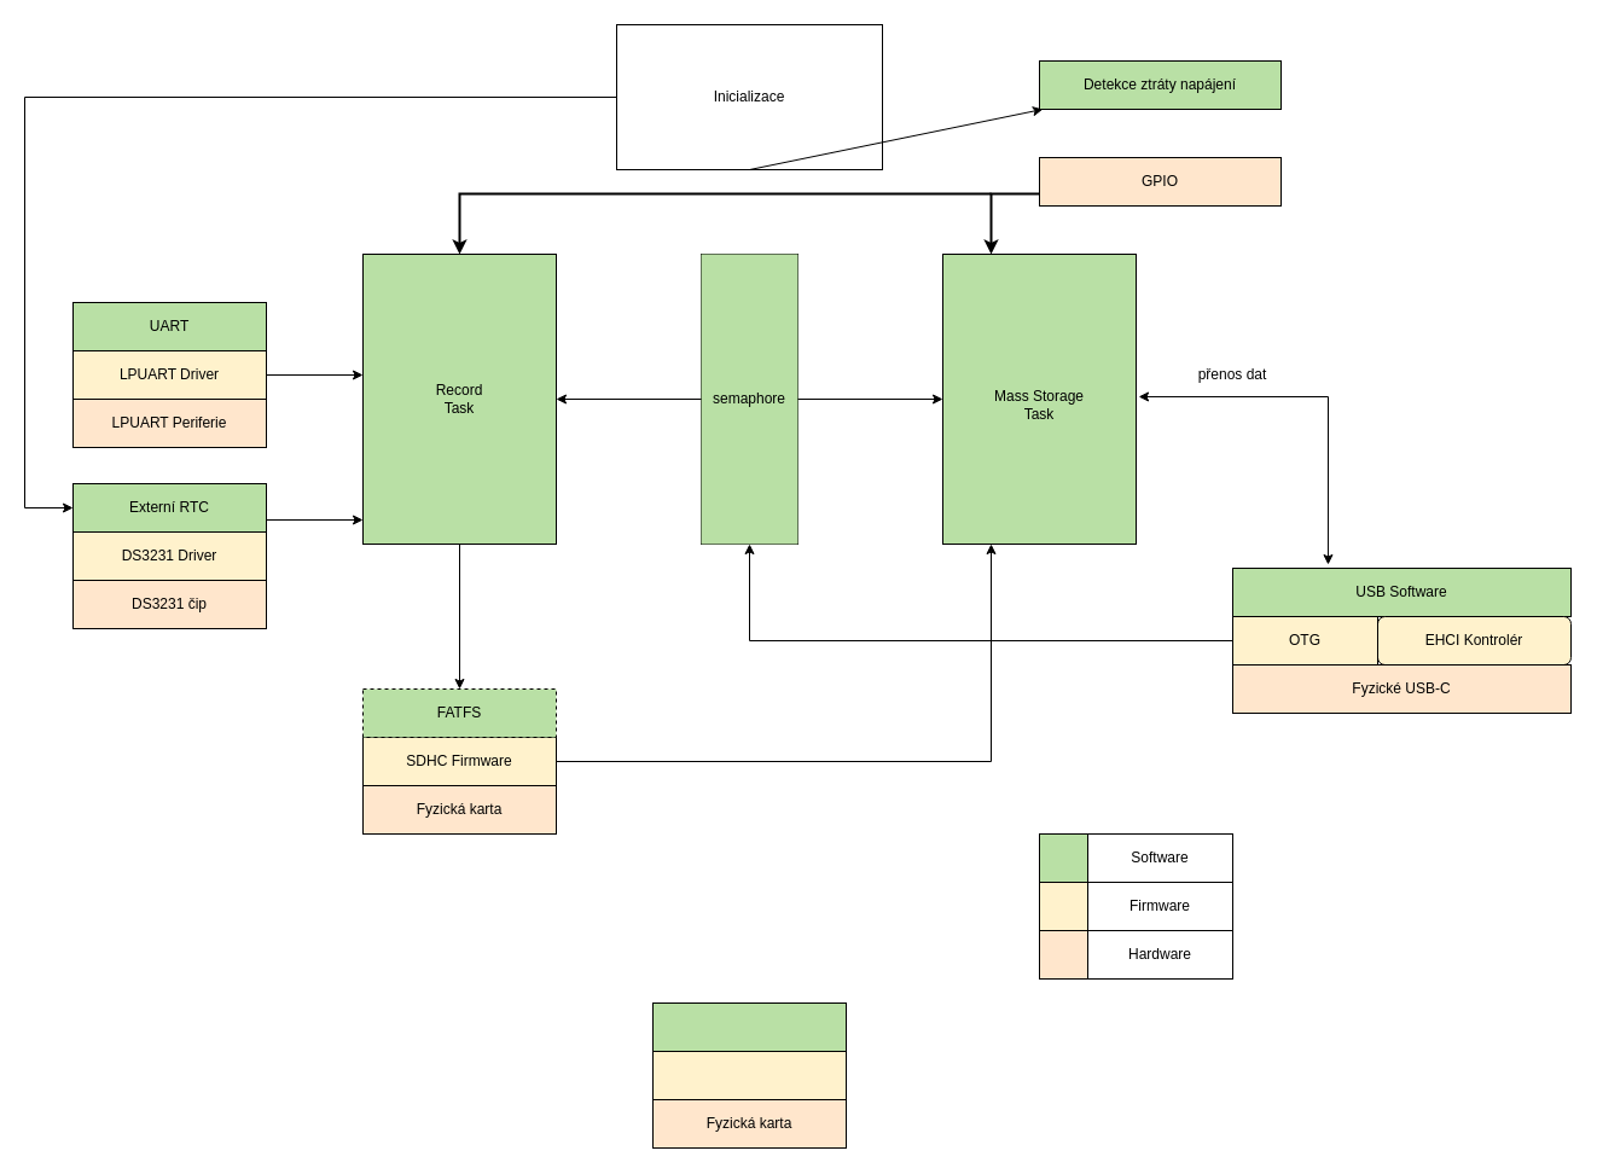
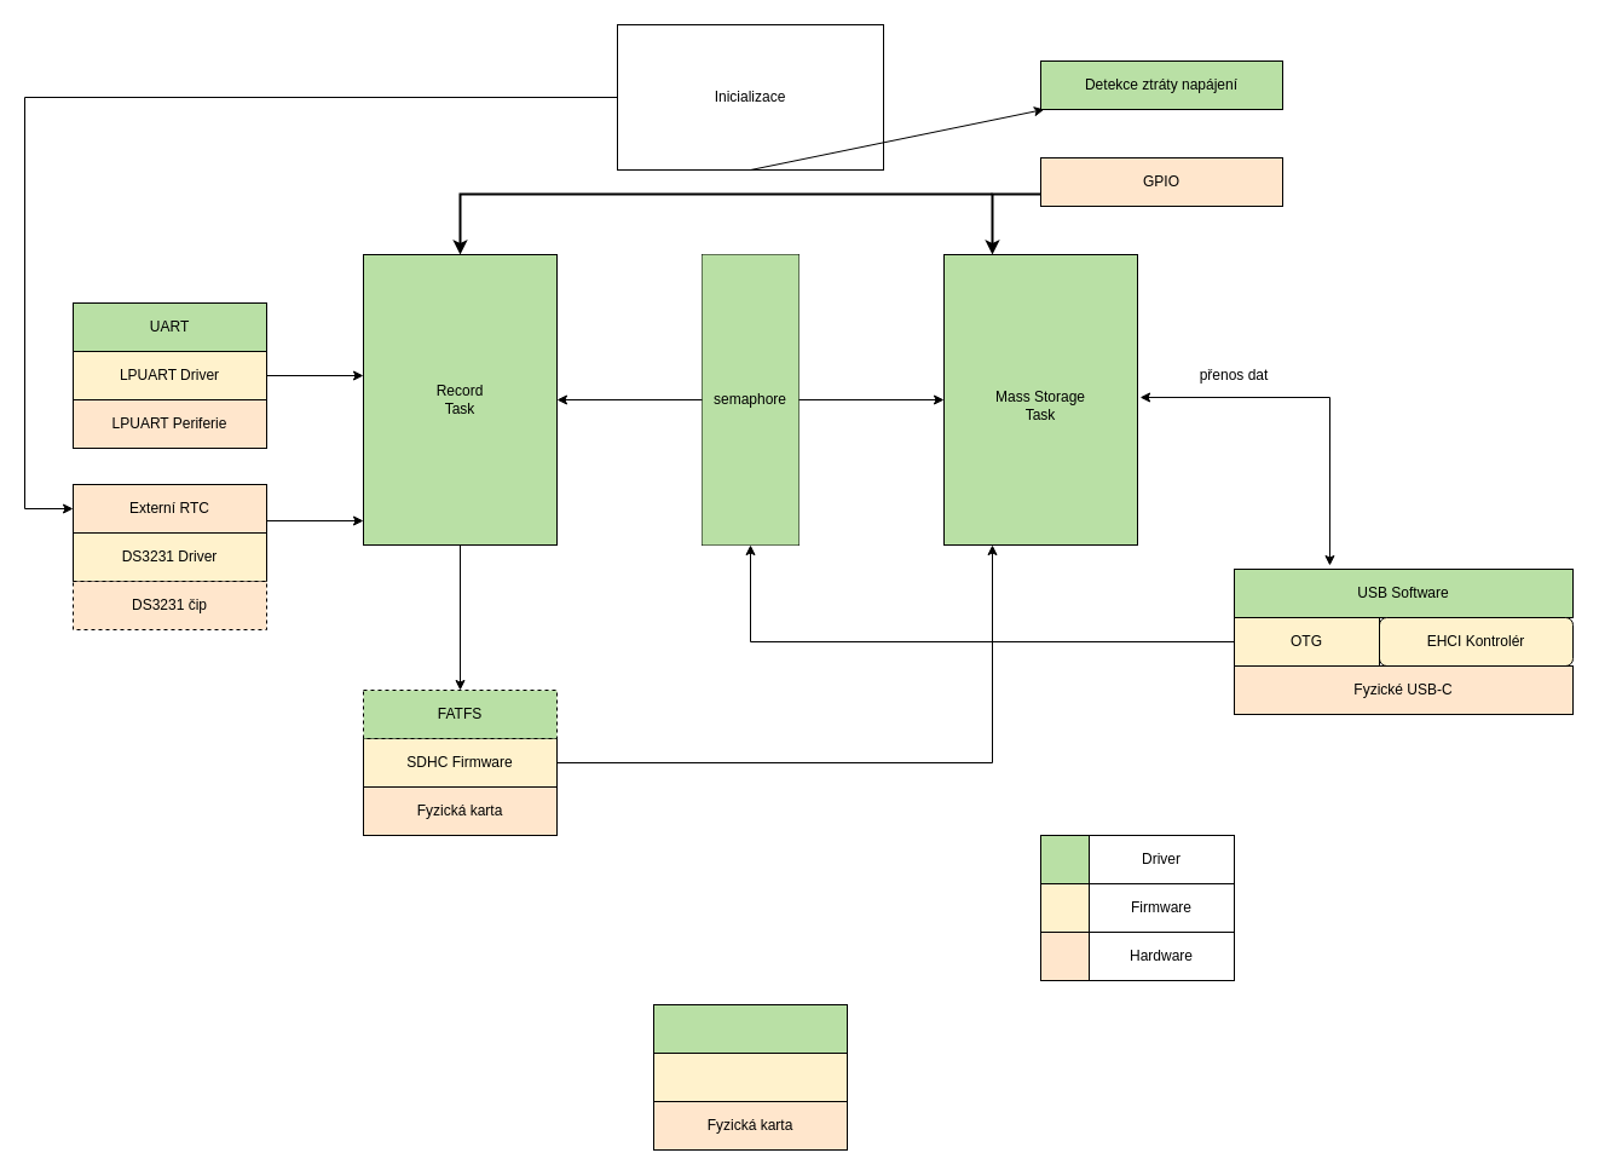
  <mxCell id="0" />
  <mxCell id="1" parent="0" />
  <mxCell id="2" value="" style="rounded=0;whiteSpace=wrap;html=1;" vertex="1" parent="1"><mxGeometry x="580" y="210" width="80" height="240" as="geometry" /></mxCell>
  <mxCell id="3" value="" style="rounded=0;whiteSpace=wrap;html=1;fillColor=#B9E0A5;" vertex="1" parent="1"><mxGeometry x="300" y="210" width="160" height="240" as="geometry" /></mxCell>
  <mxCell id="4" value="" style="rounded=0;whiteSpace=wrap;html=1;fillColor=#B9E0A5;" vertex="1" parent="1"><mxGeometry x="780" y="210" width="160" height="240" as="geometry" /></mxCell>
  <mxCell id="5" value="Mass Storage&lt;div&gt;Task&lt;/div&gt;" style="text;html=1;align=center;verticalAlign=middle;whiteSpace=wrap;rounded=0;" vertex="1" parent="1"><mxGeometry x="780" y="290" width="160" height="90" as="geometry" /></mxCell>
  <mxCell id="6" value="Record&lt;div&gt;Task&lt;/div&gt;" style="text;html=1;align=center;verticalAlign=middle;whiteSpace=wrap;rounded=0;" vertex="1" parent="1"><mxGeometry x="300" y="285" width="160" height="90" as="geometry" /></mxCell>
  <mxCell id="7" value="semaphore" style="text;html=1;align=center;verticalAlign=middle;whiteSpace=wrap;rounded=0;fillColor=#B9E0A5;" vertex="1" parent="1"><mxGeometry x="580" y="210" width="80" height="240" as="geometry" /></mxCell>
  <mxCell id="8" value="" style="rounded=0;whiteSpace=wrap;html=1;fillColor=#B9E0A5;strokeColor=light-dark(#000000, #446e2c);" vertex="1" parent="1"><mxGeometry x="540" y="830" width="160" height="40" as="geometry" /></mxCell>
  <mxCell id="9" value="Fyzická karta" style="rounded=0;whiteSpace=wrap;html=1;fillColor=#ffe6cc;strokeColor=light-dark(#000000, #996500);" vertex="1" parent="1"><mxGeometry x="540" y="910" width="160" height="40" as="geometry" /></mxCell>
  <mxCell id="10" value="" style="group" vertex="1" connectable="0" parent="1"><mxGeometry x="860" y="690" width="160" height="120" as="geometry" /></mxCell>
  <mxCell id="11" value="" style="rounded=0;whiteSpace=wrap;html=1;strokeColor=#000000;fillColor=#B9E0A5;" vertex="1" parent="10"><mxGeometry width="40" height="40" as="geometry" /></mxCell>
  <mxCell id="12" value="" style="rounded=0;whiteSpace=wrap;html=1;fillColor=#ffe6cc;strokeColor=#000000;" vertex="1" parent="10"><mxGeometry y="80" width="40" height="40" as="geometry" /></mxCell>
  <mxCell id="13" value="" style="rounded=0;whiteSpace=wrap;html=1;fillColor=#fff2cc;strokeColor=#000000;" vertex="1" parent="10"><mxGeometry y="40" width="40" height="40" as="geometry" /></mxCell>
- <mxCell id="14" value="Software" style="text;html=1;align=center;verticalAlign=middle;whiteSpace=wrap;rounded=0;strokeColor=default;" vertex="1" parent="10"><mxGeometry x="40" width="120" height="40" as="geometry" /></mxCell>
+ <mxCell id="14" value="Driver" style="text;html=1;align=center;verticalAlign=middle;whiteSpace=wrap;rounded=0;strokeColor=default;" vertex="1" parent="10"><mxGeometry x="40" width="120" height="40" as="geometry" /></mxCell>
  <mxCell id="15" value="Firmware" style="text;html=1;align=center;verticalAlign=middle;whiteSpace=wrap;rounded=0;strokeColor=default;" vertex="1" parent="10"><mxGeometry x="40" y="40" width="120" height="40" as="geometry" /></mxCell>
  <mxCell id="16" value="Hardware" style="text;html=1;align=center;verticalAlign=middle;whiteSpace=wrap;rounded=0;strokeColor=default;" vertex="1" parent="10"><mxGeometry x="40" y="80" width="120" height="40" as="geometry" /></mxCell>
  <mxCell id="17" value="" style="rounded=0;whiteSpace=wrap;html=1;fillColor=#fff2cc;strokeColor=light-dark(#000000, #6d5100);" vertex="1" parent="1"><mxGeometry x="540" y="870" width="160" height="40" as="geometry" /></mxCell>
  <mxCell id="18" value="" style="group" vertex="1" connectable="0" parent="1"><mxGeometry x="300" y="570" width="160" height="120" as="geometry" /></mxCell>
  <mxCell id="19" value="SDHC Firmware" style="rounded=0;whiteSpace=wrap;html=1;fillColor=#fff2cc;strokeColor=light-dark(#000000, #6d5100);" vertex="1" parent="18"><mxGeometry y="40" width="160" height="40" as="geometry" /></mxCell>
  <mxCell id="20" value="Fyzická karta" style="rounded=0;whiteSpace=wrap;html=1;fillColor=#ffe6cc;strokeColor=light-dark(#000000, #996500);" vertex="1" parent="18"><mxGeometry y="80" width="160" height="40" as="geometry" /></mxCell>
  <mxCell id="21" value="FATFS" style="rounded=0;whiteSpace=wrap;html=1;fillColor=#B9E0A5;strokeColor=light-dark(#000000, #446e2c);dashed=1;" vertex="1" parent="18"><mxGeometry width="160" height="40" as="geometry" /></mxCell>
  <mxCell id="22" value="" style="endArrow=classic;html=1;rounded=0;exitX=0.5;exitY=1;exitDx=0;exitDy=0;entryX=0.5;entryY=0;entryDx=0;entryDy=0;" edge="1" parent="1" source="3" target="21"><mxGeometry width="50" height="50" relative="1" as="geometry"><mxPoint x="610" y="460" as="sourcePoint" /><mxPoint x="660" y="410" as="targetPoint" /></mxGeometry></mxCell>
  <mxCell id="23" value="" style="endArrow=classic;html=1;rounded=0;exitX=1;exitY=0.5;exitDx=0;exitDy=0;entryX=0.25;entryY=1;entryDx=0;entryDy=0;" edge="1" parent="1" source="19" target="4"><mxGeometry width="50" height="50" relative="1" as="geometry"><mxPoint x="610" y="560" as="sourcePoint" /><mxPoint x="660" y="510" as="targetPoint" /><Array as="points"><mxPoint x="820" y="630" /></Array></mxGeometry></mxCell>
  <mxCell id="24" value="" style="group" vertex="1" connectable="0" parent="1"><mxGeometry x="60" y="250" width="240" height="120" as="geometry" /></mxCell>
  <mxCell id="25" value="" style="group" vertex="1" connectable="0" parent="24"><mxGeometry width="160" height="120" as="geometry" /></mxCell>
  <mxCell id="26" value="" style="rounded=0;whiteSpace=wrap;html=1;fillColor=#B9E0A5;strokeColor=light-dark(#000000, #446e2c);" vertex="1" parent="25"><mxGeometry width="160" height="40" as="geometry" /></mxCell>
  <mxCell id="27" value="UART" style="text;html=1;align=center;verticalAlign=middle;whiteSpace=wrap;rounded=0;" vertex="1" parent="25"><mxGeometry width="160" height="40" as="geometry" /></mxCell>
  <mxCell id="28" value="LPUART Driver" style="rounded=0;whiteSpace=wrap;html=1;fillColor=#fff2cc;strokeColor=light-dark(#000000, #6d5100);" vertex="1" parent="25"><mxGeometry y="40" width="160" height="40" as="geometry" /></mxCell>
  <mxCell id="29" value="LPUART Periferie" style="rounded=0;whiteSpace=wrap;html=1;fillColor=#ffe6cc;strokeColor=light-dark(#000000, #996500);" vertex="1" parent="25"><mxGeometry y="80" width="160" height="40" as="geometry" /></mxCell>
  <mxCell id="30" value="" style="endArrow=classic;html=1;rounded=0;exitX=1;exitY=0.5;exitDx=0;exitDy=0;" edge="1" parent="24" source="28"><mxGeometry width="50" height="50" relative="1" as="geometry"><mxPoint x="570" y="180" as="sourcePoint" /><mxPoint x="240" y="60" as="targetPoint" /></mxGeometry></mxCell>
  <mxCell id="31" value="" style="group" vertex="1" connectable="0" parent="1"><mxGeometry x="60" y="400" width="160" height="120" as="geometry" /></mxCell>
- <mxCell id="32" value="Externí RTC" style="rounded=0;whiteSpace=wrap;html=1;fillColor=#B9E0A5;strokeColor=light-dark(#000000, #446e2c);" vertex="1" parent="31"><mxGeometry width="160" height="40" as="geometry" /></mxCell>
+ <mxCell id="32" value="Externí RTC" style="rounded=0;whiteSpace=wrap;html=1;fillColor=#ffe6cc;strokeColor=light-dark(#000000, #446e2c);" vertex="1" parent="31"><mxGeometry width="160" height="40" as="geometry" /></mxCell>
  <mxCell id="33" value="DS3231 Driver" style="rounded=0;whiteSpace=wrap;html=1;fillColor=#fff2cc;strokeColor=light-dark(#000000, #6d5100);" vertex="1" parent="31"><mxGeometry y="40" width="160" height="40" as="geometry" /></mxCell>
- <mxCell id="34" value="DS3231 čip" style="rounded=0;whiteSpace=wrap;html=1;fillColor=#ffe6cc;strokeColor=light-dark(#000000, #996500);" vertex="1" parent="31"><mxGeometry y="80" width="160" height="40" as="geometry" /></mxCell>
+ <mxCell id="34" value="DS3231 čip" style="rounded=0;whiteSpace=wrap;html=1;fillColor=#ffe6cc;strokeColor=light-dark(#000000, #996500);dashed=1;" vertex="1" parent="31"><mxGeometry y="80" width="160" height="40" as="geometry" /></mxCell>
  <mxCell id="35" value="" style="endArrow=classic;html=1;rounded=0;exitX=1;exitY=0.75;exitDx=0;exitDy=0;" edge="1" parent="1" source="32"><mxGeometry width="50" height="50" relative="1" as="geometry"><mxPoint x="520" y="680" as="sourcePoint" /><mxPoint x="300" y="430" as="targetPoint" /></mxGeometry></mxCell>
  <mxCell id="36" value="" style="endArrow=classic;html=1;rounded=0;entryX=1;entryY=0.5;entryDx=0;entryDy=0;exitX=0;exitY=0.5;exitDx=0;exitDy=0;" edge="1" parent="1" source="7" target="3"><mxGeometry width="50" height="50" relative="1" as="geometry"><mxPoint x="420" y="550" as="sourcePoint" /><mxPoint x="470" y="500" as="targetPoint" /></mxGeometry></mxCell>
  <mxCell id="37" value="" style="endArrow=classic;html=1;rounded=0;entryX=0;entryY=0.5;entryDx=0;entryDy=0;exitX=1;exitY=0.5;exitDx=0;exitDy=0;" edge="1" parent="1" source="7" target="4"><mxGeometry width="50" height="50" relative="1" as="geometry"><mxPoint x="590" y="340" as="sourcePoint" /><mxPoint x="470" y="340" as="targetPoint" /></mxGeometry></mxCell>
  <mxCell id="38" value="Inicializace" style="rounded=0;whiteSpace=wrap;html=1;" vertex="1" parent="1"><mxGeometry x="510" y="20" width="220" height="120" as="geometry" /></mxCell>
  <mxCell id="39" value="" style="endArrow=classic;html=1;rounded=0;exitX=0;exitY=0.5;exitDx=0;exitDy=0;entryX=0;entryY=0.5;entryDx=0;entryDy=0;" edge="1" parent="1" source="38" target="32"><mxGeometry width="50" height="50" relative="1" as="geometry"><mxPoint x="310" y="100" as="sourcePoint" /><mxPoint x="360" y="50" as="targetPoint" /><Array as="points"><mxPoint x="20" y="80" /><mxPoint x="20" y="420" /></Array></mxGeometry></mxCell>
  <mxCell id="40" value="" style="endArrow=classic;html=1;rounded=0;exitX=0.5;exitY=1;exitDx=0;exitDy=0;" edge="1" parent="1" source="38" target="50"><mxGeometry width="50" height="50" relative="1" as="geometry"><mxPoint x="380" y="430" as="sourcePoint" /><mxPoint x="430" y="380" as="targetPoint" /></mxGeometry></mxCell>
  <mxCell id="41" value="" style="group" vertex="1" connectable="0" parent="1"><mxGeometry x="1020" y="470" width="280" height="120" as="geometry" /></mxCell>
  <mxCell id="42" value="USB Software" style="rounded=0;whiteSpace=wrap;html=1;fillColor=#B9E0A5;strokeColor=light-dark(#000000, #446e2c);" vertex="1" parent="41"><mxGeometry width="280" height="40" as="geometry" /></mxCell>
  <mxCell id="43" value="EHCI Kontrolér" style="whiteSpace=wrap;html=1;fillColor=#fff2cc;strokeColor=light-dark(#000000, #6d5100);rounded=1;" vertex="1" parent="41"><mxGeometry x="120" y="40" width="160" height="40" as="geometry" /></mxCell>
  <mxCell id="44" value="Fyzické USB-C" style="rounded=0;whiteSpace=wrap;html=1;fillColor=#ffe6cc;strokeColor=light-dark(#000000, #996500);" vertex="1" parent="41"><mxGeometry y="80" width="280" height="40" as="geometry" /></mxCell>
  <mxCell id="45" value="OTG" style="rounded=0;whiteSpace=wrap;html=1;fillColor=#fff2cc;strokeColor=light-dark(#000000, #6d5100);" vertex="1" parent="41"><mxGeometry y="40" width="120" height="40" as="geometry" /></mxCell>
  <mxCell id="46" value="" style="endArrow=classic;html=1;rounded=0;exitX=0;exitY=0.5;exitDx=0;exitDy=0;entryX=0.5;entryY=1;entryDx=0;entryDy=0;" edge="1" parent="1" source="45" target="7"><mxGeometry width="50" height="50" relative="1" as="geometry"><mxPoint x="600" y="360" as="sourcePoint" /><mxPoint x="650" y="310" as="targetPoint" /><Array as="points"><mxPoint x="620" y="530" /></Array></mxGeometry></mxCell>
  <mxCell id="47" value="" style="endArrow=classic;startArrow=classic;html=1;rounded=0;exitX=1.013;exitY=0.422;exitDx=0;exitDy=0;exitPerimeter=0;entryX=0.282;entryY=-0.075;entryDx=0;entryDy=0;entryPerimeter=0;" edge="1" parent="1" source="5" target="42"><mxGeometry width="50" height="50" relative="1" as="geometry"><mxPoint x="980" y="320" as="sourcePoint" /><mxPoint x="1030" y="270" as="targetPoint" /><Array as="points"><mxPoint x="1099" y="328" /></Array></mxGeometry></mxCell>
  <mxCell id="48" value="přenos dat" style="text;html=1;align=center;verticalAlign=middle;whiteSpace=wrap;rounded=0;" vertex="1" parent="1"><mxGeometry x="930" y="295" width="180" height="30" as="geometry" /></mxCell>
  <mxCell id="49" value="" style="group" vertex="1" connectable="0" parent="1"><mxGeometry x="860" y="50" width="200" height="120" as="geometry" /></mxCell>
  <mxCell id="50" value="Detekce ztráty napájení" style="rounded=0;whiteSpace=wrap;html=1;fillColor=#B9E0A5;strokeColor=light-dark(#000000, #446e2c);" vertex="1" parent="49"><mxGeometry width="200" height="40" as="geometry" /></mxCell>
  <mxCell id="51" value="GPIO" style="rounded=0;whiteSpace=wrap;html=1;fillColor=#ffe6cc;strokeColor=light-dark(#000000, #996500);" vertex="1" parent="49"><mxGeometry y="80" width="200" height="40" as="geometry" /></mxCell>
  <mxCell id="52" value="" style="endArrow=classic;html=1;rounded=0;entryX=0.25;entryY=0;entryDx=0;entryDy=0;exitX=0;exitY=0.75;exitDx=0;exitDy=0;strokeWidth=2;" edge="1" parent="1" source="51" target="4"><mxGeometry width="50" height="50" relative="1" as="geometry"><mxPoint x="810" y="120" as="sourcePoint" /><mxPoint x="650" y="210" as="targetPoint" /><Array as="points"><mxPoint x="820" y="160" /></Array></mxGeometry></mxCell>
  <mxCell id="53" value="" style="endArrow=classic;html=1;rounded=0;entryX=0.5;entryY=0;entryDx=0;entryDy=0;strokeWidth=2;" edge="1" parent="1" target="3"><mxGeometry width="50" height="50" relative="1" as="geometry"><mxPoint x="820" y="160" as="sourcePoint" /><mxPoint x="650" y="-20" as="targetPoint" /><Array as="points"><mxPoint x="380" y="160" /></Array></mxGeometry></mxCell>
